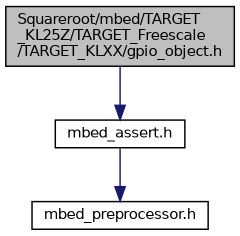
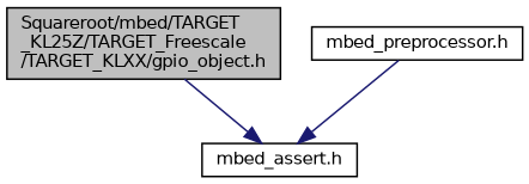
  digraph {
    node [color=black fillcolor=white fontname=Helvetica fontsize=10 shape=record style=filled]
    edge [color=midnightblue fontname=Helvetica fontsize=10 labelfontname=Helvetica labelfontsize=10 style=solid]
    n1 [fillcolor=grey75 fontcolor=black height=0.2 label="Squareroot/mbed/TARGET\l_KL25Z/TARGET_Freescale\l/TARGET_KLXX/gpio_object.h" width=0.4]
    n2 [height=0.2 label="mbed_assert.h" width=0.4]
    n3 [height=0.2 label="mbed_preprocessor.h" width=0.4]
    n1 -> n2
-   n2 -> n3
+   n3 -> n2
  }
